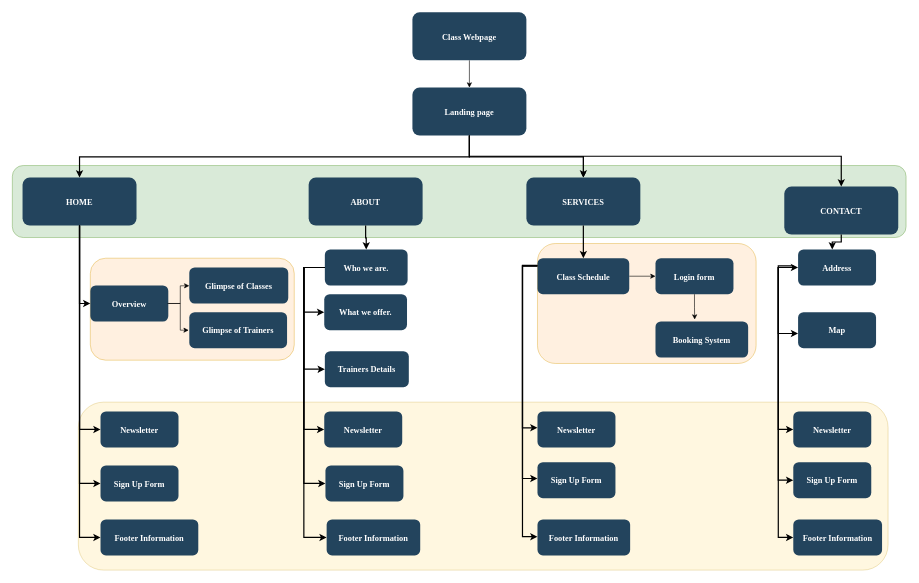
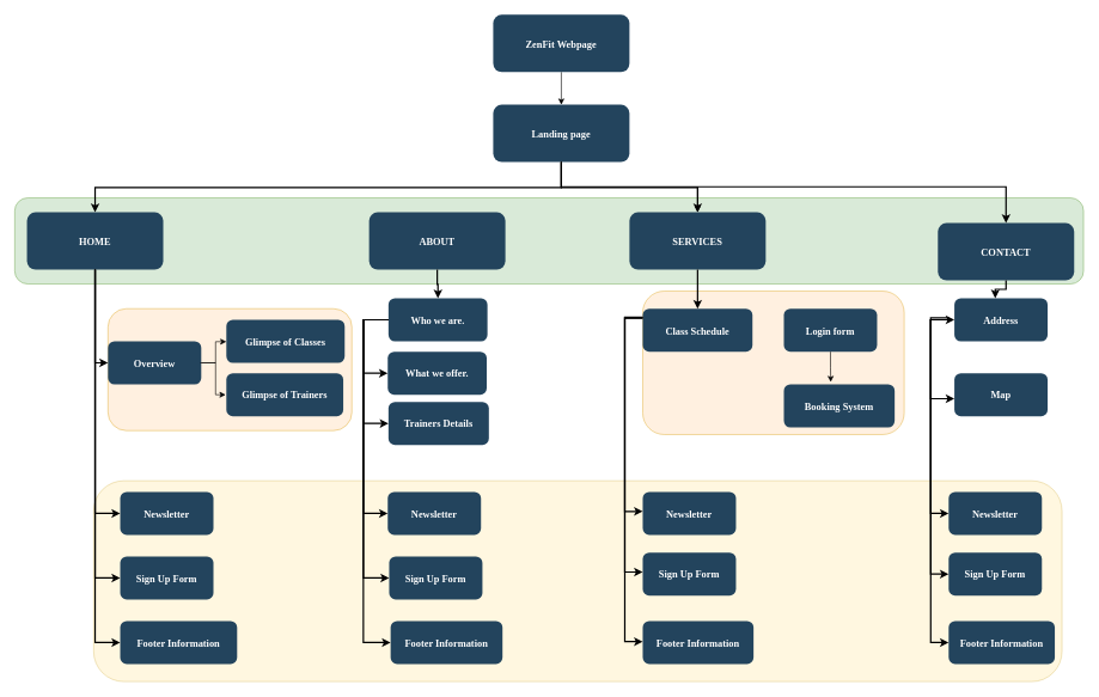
  <mxCell id="0" />
  <mxCell id="1" parent="0" />
  <mxCell id="2" value="" style="rounded=1;whiteSpace=wrap;html=1;fillColor=#ffe6cc;strokeColor=#d79b00;opacity=60;" vertex="1" parent="1"><mxGeometry x="895.5" y="405.5" width="364.5" height="200" as="geometry" /></mxCell>
  <mxCell id="3" value="" style="rounded=1;whiteSpace=wrap;html=1;fillColor=#ffe6cc;strokeColor=#d79b00;opacity=60;" vertex="1" parent="1"><mxGeometry x="150" y="430" width="340" height="170" as="geometry" /></mxCell>
  <mxCell id="4" value="" style="rounded=1;whiteSpace=wrap;html=1;fillColor=#d5e8d4;strokeColor=#82b366;opacity=90;" vertex="1" parent="1"><mxGeometry x="20" y="275.5" width="1490" height="120" as="geometry" /></mxCell>
  <mxCell id="5" value="" style="rounded=1;whiteSpace=wrap;html=1;fillColor=#fff2cc;strokeColor=#d6b656;gradientColor=none;opacity=60;" vertex="1" parent="1"><mxGeometry x="130" y="670" width="1350" height="280" as="geometry" /></mxCell>
  <mxCell id="6" value="Landing page" style="rounded=1;fillColor=#23445D;gradientColor=none;strokeColor=none;fontColor=#FFFFFF;fontStyle=1;fontFamily=Tahoma;fontSize=14" parent="1" vertex="1"><mxGeometry x="687" y="145.5" width="190" height="80" as="geometry" /></mxCell>
  <mxCell id="7" value="CONTACT" style="rounded=1;fillColor=#23445D;gradientColor=none;strokeColor=none;fontColor=#FFFFFF;fontStyle=1;fontFamily=Tahoma;fontSize=14" parent="1" vertex="1"><mxGeometry x="1307" y="310.5" width="190" height="80" as="geometry" /></mxCell>
  <mxCell id="8" value="" style="edgeStyle=elbowEdgeStyle;elbow=vertical;strokeWidth=2;rounded=0" parent="1" source="6" target="7" edge="1"><mxGeometry x="337" y="215.5" width="100" height="100" as="geometry"><mxPoint x="267" y="275.5" as="sourcePoint" /><mxPoint x="367" y="175.5" as="targetPoint" /><Array as="points"><mxPoint x="970" y="260" /></Array></mxGeometry></mxCell>
  <mxCell id="9" value="SERVICES" style="rounded=1;fillColor=#23445D;gradientColor=none;strokeColor=none;fontColor=#FFFFFF;fontStyle=1;fontFamily=Tahoma;fontSize=14" parent="1" vertex="1"><mxGeometry x="877" y="295.5" width="190" height="80" as="geometry" /></mxCell>
  <mxCell id="10" value="ABOUT" style="rounded=1;fillColor=#23445D;gradientColor=none;strokeColor=none;fontColor=#FFFFFF;fontStyle=1;fontFamily=Tahoma;fontSize=14" parent="1" vertex="1"><mxGeometry x="514" y="295.5" width="190" height="80" as="geometry" /></mxCell>
  <mxCell id="11" value="HOME" style="rounded=1;fillColor=#23445D;gradientColor=none;strokeColor=none;fontColor=#FFFFFF;fontStyle=1;fontFamily=Tahoma;fontSize=14" parent="1" vertex="1"><mxGeometry x="37" y="295.5" width="190" height="80" as="geometry" /></mxCell>
  <mxCell id="12" style="edgeStyle=orthogonalEdgeStyle;rounded=0;orthogonalLoop=1;jettySize=auto;html=1;exitX=1;exitY=0.5;exitDx=0;exitDy=0;" edge="1" parent="1" source="13" target="14"><mxGeometry relative="1" as="geometry"><Array as="points"><mxPoint x="300" y="506" /><mxPoint x="300" y="476" /></Array></mxGeometry></mxCell>
  <mxCell id="13" value="Overview" style="rounded=1;fillColor=#23445D;gradientColor=none;strokeColor=none;fontColor=#FFFFFF;fontStyle=1;fontFamily=Tahoma;fontSize=14" parent="1" vertex="1"><mxGeometry x="150" y="475.5" width="130" height="60" as="geometry" /></mxCell>
  <mxCell id="14" value="Glimpse of Classes" style="rounded=1;fillColor=#23445D;gradientColor=none;strokeColor=none;fontColor=#FFFFFF;fontStyle=1;fontFamily=Tahoma;fontSize=14" parent="1" vertex="1"><mxGeometry x="315" y="445.5" width="165" height="60" as="geometry" /></mxCell>
  <mxCell id="15" value="Glimpse of Trainers" style="rounded=1;fillColor=#23445D;gradientColor=none;strokeColor=none;fontColor=#FFFFFF;fontStyle=1;fontFamily=Tahoma;fontSize=14" parent="1" vertex="1"><mxGeometry x="315" y="520" width="163" height="60" as="geometry" /></mxCell>
  <mxCell id="16" value="Newsletter" style="rounded=1;fillColor=#23445D;gradientColor=none;strokeColor=none;fontColor=#FFFFFF;fontStyle=1;fontFamily=Tahoma;fontSize=14" parent="1" vertex="1"><mxGeometry x="167" y="685.5" width="130" height="60" as="geometry" /></mxCell>
  <mxCell id="17" value="Sign Up Form" style="rounded=1;fillColor=#23445D;gradientColor=none;strokeColor=none;fontColor=#FFFFFF;fontStyle=1;fontFamily=Tahoma;fontSize=14" parent="1" vertex="1"><mxGeometry x="167" y="775.5" width="130" height="60" as="geometry" /></mxCell>
  <mxCell id="18" value="Footer Information" style="rounded=1;fillColor=#23445D;gradientColor=none;strokeColor=none;fontColor=#FFFFFF;fontStyle=1;fontFamily=Tahoma;fontSize=14" parent="1" vertex="1"><mxGeometry x="167" y="865.5" width="163" height="60" as="geometry" /></mxCell>
  <mxCell id="19" value="Who we are." style="rounded=1;fillColor=#23445D;gradientColor=none;strokeColor=none;fontColor=#FFFFFF;fontStyle=1;fontFamily=Tahoma;fontSize=14" parent="1" vertex="1"><mxGeometry x="541" y="415.5" width="138" height="60" as="geometry" /></mxCell>
- <mxCell id="20" value="Trainers Details" style="rounded=1;fillColor=#23445D;gradientColor=none;strokeColor=none;fontColor=#FFFFFF;fontStyle=1;fontFamily=Tahoma;fontSize=14" parent="1" vertex="1"><mxGeometry x="541" y="585" width="140" height="60" as="geometry" /></mxCell>
+ <mxCell id="20" value="Trainers Details" style="rounded=1;fillColor=#23445D;gradientColor=none;strokeColor=none;fontColor=#FFFFFF;fontStyle=1;fontFamily=Tahoma;fontSize=14" parent="1" vertex="1"><mxGeometry x="541" y="560" width="140" height="60" as="geometry" /></mxCell>
  <mxCell id="21" value="Sign Up Form" style="rounded=1;fillColor=#23445D;gradientColor=none;strokeColor=none;fontColor=#FFFFFF;fontStyle=1;fontFamily=Tahoma;fontSize=14" parent="1" vertex="1"><mxGeometry x="542" y="775.5" width="130" height="60" as="geometry" /></mxCell>
  <mxCell id="22" value="Newsletter" style="rounded=1;fillColor=#23445D;gradientColor=none;strokeColor=none;fontColor=#FFFFFF;fontStyle=1;fontFamily=Tahoma;fontSize=14" parent="1" vertex="1"><mxGeometry x="540" y="685.5" width="130" height="60" as="geometry" /></mxCell>
- <mxCell id="23" style="edgeStyle=orthogonalEdgeStyle;rounded=0;orthogonalLoop=1;jettySize=auto;html=1;exitX=1;exitY=0.5;exitDx=0;exitDy=0;entryX=0;entryY=0.5;entryDx=0;entryDy=0;" edge="1" parent="1" source="24" target="26"><mxGeometry relative="1" as="geometry" /></mxCell>
  <mxCell id="24" value="Class Schedule" style="rounded=1;fillColor=#23445D;gradientColor=none;strokeColor=none;fontColor=#FFFFFF;fontStyle=1;fontFamily=Tahoma;fontSize=14" parent="1" vertex="1"><mxGeometry x="895.5" y="430" width="153" height="60" as="geometry" /></mxCell>
  <mxCell id="25" value="Booking System" style="rounded=1;fillColor=#23445D;gradientColor=none;strokeColor=none;fontColor=#FFFFFF;fontStyle=1;fontFamily=Tahoma;fontSize=14" parent="1" vertex="1"><mxGeometry x="1092.25" y="535.5" width="154.5" height="60" as="geometry" /></mxCell>
  <mxCell id="26" value="Login form" style="rounded=1;fillColor=#23445D;gradientColor=none;strokeColor=none;fontColor=#FFFFFF;fontStyle=1;fontFamily=Tahoma;fontSize=14" parent="1" vertex="1"><mxGeometry x="1092.25" y="430" width="130" height="60" as="geometry" /></mxCell>
  <mxCell id="27" value="Address" style="rounded=1;fillColor=#23445D;gradientColor=none;strokeColor=none;fontColor=#FFFFFF;fontStyle=1;fontFamily=Tahoma;fontSize=14" parent="1" vertex="1"><mxGeometry x="1330" y="415.5" width="130" height="60" as="geometry" /></mxCell>
  <mxCell id="28" value="Map" style="rounded=1;fillColor=#23445D;gradientColor=none;strokeColor=none;fontColor=#FFFFFF;fontStyle=1;fontFamily=Tahoma;fontSize=14" parent="1" vertex="1"><mxGeometry x="1330" y="520" width="130" height="60" as="geometry" /></mxCell>
  <mxCell id="29" value="" style="edgeStyle=elbowEdgeStyle;elbow=vertical;strokeWidth=2;rounded=0;" parent="1" source="6" target="9" edge="1"><mxGeometry x="347" y="225.5" width="100" height="100" as="geometry"><mxPoint x="792" y="235.5" as="sourcePoint" /><mxPoint x="1397" y="305.5" as="targetPoint" /></mxGeometry></mxCell>
  <mxCell id="30" value="" style="edgeStyle=elbowEdgeStyle;elbow=vertical;strokeWidth=2;rounded=0" parent="1" source="6" target="11" edge="1"><mxGeometry x="-23" y="135.5" width="100" height="100" as="geometry"><mxPoint x="-93" y="195.5" as="sourcePoint" /><mxPoint x="7" y="95.5" as="targetPoint" /></mxGeometry></mxCell>
  <mxCell id="31" value="" style="edgeStyle=elbowEdgeStyle;elbow=horizontal;strokeWidth=2;rounded=0" parent="1" source="11" target="13" edge="1"><mxGeometry x="-23" y="135.5" width="100" height="100" as="geometry"><mxPoint x="-93" y="195.5" as="sourcePoint" /><mxPoint x="7" y="95.5" as="targetPoint" /><Array as="points"><mxPoint x="132" y="395.5" /></Array></mxGeometry></mxCell>
  <mxCell id="32" value="" style="edgeStyle=elbowEdgeStyle;elbow=horizontal;strokeWidth=2;rounded=0" parent="1" source="11" target="16" edge="1"><mxGeometry x="-23" y="135.5" width="100" height="100" as="geometry"><mxPoint x="-93" y="195.5" as="sourcePoint" /><mxPoint x="7" y="95.5" as="targetPoint" /><Array as="points"><mxPoint x="132" y="535.5" /></Array></mxGeometry></mxCell>
  <mxCell id="33" value="" style="edgeStyle=elbowEdgeStyle;elbow=horizontal;strokeWidth=2;rounded=0" parent="1" source="11" target="17" edge="1"><mxGeometry x="-23" y="135.5" width="100" height="100" as="geometry"><mxPoint x="-93" y="195.5" as="sourcePoint" /><mxPoint x="7" y="95.5" as="targetPoint" /><Array as="points"><mxPoint x="132" y="575.5" /></Array></mxGeometry></mxCell>
  <mxCell id="34" value="" style="edgeStyle=elbowEdgeStyle;elbow=horizontal;strokeWidth=2;rounded=0" parent="1" source="11" target="18" edge="1"><mxGeometry x="-23" y="135.5" width="100" height="100" as="geometry"><mxPoint x="-93" y="195.5" as="sourcePoint" /><mxPoint x="7" y="95.5" as="targetPoint" /><Array as="points"><mxPoint x="132" y="625.5" /></Array></mxGeometry></mxCell>
  <mxCell id="35" value="" style="edgeStyle=elbowEdgeStyle;elbow=horizontal;strokeWidth=2;rounded=0;entryX=0;entryY=0.5;entryDx=0;entryDy=0;" parent="1" source="19" target="20" edge="1"><mxGeometry x="-23" y="135.5" width="100" height="100" as="geometry"><mxPoint x="-84" y="195.5" as="sourcePoint" /><mxPoint x="530" y="600" as="targetPoint" /><Array as="points"><mxPoint x="506" y="495.5" /></Array></mxGeometry></mxCell>
  <mxCell id="36" value="" style="edgeStyle=elbowEdgeStyle;elbow=horizontal;strokeWidth=2;rounded=0" parent="1" source="19" target="21" edge="1"><mxGeometry x="-23" y="135.5" width="100" height="100" as="geometry"><mxPoint x="-84" y="195.5" as="sourcePoint" /><mxPoint x="16" y="95.5" as="targetPoint" /><Array as="points"><mxPoint x="506" y="535.5" /></Array></mxGeometry></mxCell>
  <mxCell id="37" value="" style="edgeStyle=elbowEdgeStyle;elbow=horizontal;strokeWidth=2;rounded=0" parent="1" source="19" target="22" edge="1"><mxGeometry x="-23" y="135.5" width="100" height="100" as="geometry"><mxPoint x="-84" y="195.5" as="sourcePoint" /><mxPoint x="16" y="95.5" as="targetPoint" /><Array as="points"><mxPoint x="506" y="575.5" /></Array></mxGeometry></mxCell>
  <mxCell id="38" value="" style="edgeStyle=elbowEdgeStyle;elbow=horizontal;strokeWidth=2;rounded=0" parent="1" target="27" edge="1"><mxGeometry x="-23" y="135.5" width="100" height="100" as="geometry"><mxPoint x="1322" y="445.5" as="sourcePoint" /><mxPoint x="7" y="95.5" as="targetPoint" /><Array as="points"><mxPoint x="1297" y="495.5" /></Array></mxGeometry></mxCell>
  <mxCell id="39" value="" style="edgeStyle=elbowEdgeStyle;elbow=horizontal;strokeWidth=2;rounded=0" parent="1" target="28" edge="1"><mxGeometry x="-23" y="135.5" width="100" height="100" as="geometry"><mxPoint x="1322" y="445.5" as="sourcePoint" /><mxPoint x="7" y="95.5" as="targetPoint" /><Array as="points"><mxPoint x="1297" y="555.5" /></Array></mxGeometry></mxCell>
  <mxCell id="40" value="" style="edgeStyle=elbowEdgeStyle;elbow=horizontal;strokeWidth=2;rounded=0" parent="1" edge="1"><mxGeometry x="-23" y="135.5" width="100" height="100" as="geometry"><mxPoint x="1322" y="445.5" as="sourcePoint" /><mxPoint x="1322" y="715.5" as="targetPoint" /><Array as="points"><mxPoint x="1297" y="585.5" /></Array></mxGeometry></mxCell>
  <mxCell id="41" value="" style="edgeStyle=elbowEdgeStyle;elbow=vertical;strokeWidth=2;rounded=0" parent="1" source="10" target="19" edge="1"><mxGeometry x="-23" y="135.5" width="100" height="100" as="geometry"><mxPoint x="-93" y="195.5" as="sourcePoint" /><mxPoint x="7" y="95.5" as="targetPoint" /></mxGeometry></mxCell>
  <mxCell id="42" value="" style="edgeStyle=elbowEdgeStyle;elbow=vertical;strokeWidth=2;rounded=0" parent="1" source="9" target="24" edge="1"><mxGeometry x="-23" y="135.5" width="100" height="100" as="geometry"><mxPoint x="-93" y="195.5" as="sourcePoint" /><mxPoint x="7" y="95.5" as="targetPoint" /></mxGeometry></mxCell>
  <mxCell id="43" value="" style="edgeStyle=elbowEdgeStyle;elbow=vertical;strokeWidth=2;rounded=0" parent="1" source="7" edge="1"><mxGeometry x="-23" y="135.5" width="100" height="100" as="geometry"><mxPoint x="-93" y="195.5" as="sourcePoint" /><mxPoint x="1387" y="415.5" as="targetPoint" /></mxGeometry></mxCell>
  <mxCell id="44" style="edgeStyle=orthogonalEdgeStyle;rounded=0;orthogonalLoop=1;jettySize=auto;html=1;exitX=0.5;exitY=1;exitDx=0;exitDy=0;entryX=0.5;entryY=0;entryDx=0;entryDy=0;" edge="1" parent="1" source="45" target="6"><mxGeometry relative="1" as="geometry" /></mxCell>
- <mxCell id="45" value="Class Webpage" style="rounded=1;fillColor=#23445D;gradientColor=none;strokeColor=none;fontColor=#FFFFFF;fontStyle=1;fontFamily=Tahoma;fontSize=14" vertex="1" parent="1"><mxGeometry x="687" y="20" width="190" height="80" as="geometry" /></mxCell>
+ <mxCell id="45" value="ZenFit Webpage" style="rounded=1;fillColor=#23445D;gradientColor=none;strokeColor=none;fontColor=#FFFFFF;fontStyle=1;fontFamily=Tahoma;fontSize=14" vertex="1" parent="1"><mxGeometry x="687" y="20" width="190" height="80" as="geometry" /></mxCell>
  <mxCell id="46" value="" style="edgeStyle=elbowEdgeStyle;elbow=horizontal;strokeWidth=2;rounded=0;entryX=0;entryY=0.5;entryDx=0;entryDy=0;" edge="1" parent="1" target="47"><mxGeometry x="-23" y="135.5" width="100" height="100" as="geometry"><mxPoint x="527" y="445.5" as="sourcePoint" /><mxPoint x="527" y="740" as="targetPoint" /><Array as="points"><mxPoint x="506" y="520" /><mxPoint x="506" y="575" /></Array></mxGeometry></mxCell>
  <mxCell id="47" value="Footer Information" style="rounded=1;fillColor=#23445D;gradientColor=none;strokeColor=none;fontColor=#FFFFFF;fontStyle=1;fontFamily=Tahoma;fontSize=14" vertex="1" parent="1"><mxGeometry x="544" y="865.5" width="156" height="60" as="geometry" /></mxCell>
  <mxCell id="48" value="" style="endArrow=classic;html=1;rounded=0;entryX=0.5;entryY=0;entryDx=0;entryDy=0;" edge="1" parent="1" target="9"><mxGeometry width="50" height="50" relative="1" as="geometry"><mxPoint x="972" y="260" as="sourcePoint" /><mxPoint x="900" y="300" as="targetPoint" /></mxGeometry></mxCell>
  <mxCell id="49" value="Sign Up Form" style="rounded=1;fillColor=#23445D;gradientColor=none;strokeColor=none;fontColor=#FFFFFF;fontStyle=1;fontFamily=Tahoma;fontSize=14" vertex="1" parent="1"><mxGeometry x="1322" y="770" width="130" height="60" as="geometry" /></mxCell>
  <mxCell id="50" value="Newsletter" style="rounded=1;fillColor=#23445D;gradientColor=none;strokeColor=none;fontColor=#FFFFFF;fontStyle=1;fontFamily=Tahoma;fontSize=14" vertex="1" parent="1"><mxGeometry x="1322" y="685.5" width="130" height="60" as="geometry" /></mxCell>
  <mxCell id="51" value="Footer Information" style="rounded=1;fillColor=#23445D;gradientColor=none;strokeColor=none;fontColor=#FFFFFF;fontStyle=1;fontFamily=Tahoma;fontSize=14" vertex="1" parent="1"><mxGeometry x="1322" y="865.5" width="148" height="60" as="geometry" /></mxCell>
  <mxCell id="52" value="" style="edgeStyle=elbowEdgeStyle;elbow=horizontal;strokeWidth=2;rounded=0;entryX=0;entryY=0.5;entryDx=0;entryDy=0;" edge="1" parent="1" target="49"><mxGeometry x="-23" y="135.5" width="100" height="100" as="geometry"><mxPoint x="1322" y="445.5" as="sourcePoint" /><mxPoint x="1322" y="715" as="targetPoint" /><Array as="points"><mxPoint x="1297" y="585" /></Array></mxGeometry></mxCell>
  <mxCell id="53" value="" style="edgeStyle=elbowEdgeStyle;elbow=horizontal;strokeWidth=2;rounded=0;entryX=0;entryY=0.5;entryDx=0;entryDy=0;" edge="1" parent="1" target="51"><mxGeometry x="-23" y="135.5" width="100" height="100" as="geometry"><mxPoint x="1322" y="442.75" as="sourcePoint" /><mxPoint x="1322" y="808.25" as="targetPoint" /><Array as="points"><mxPoint x="1297" y="582.25" /></Array></mxGeometry></mxCell>
  <mxCell id="54" value="Sign Up Form" style="rounded=1;fillColor=#23445D;gradientColor=none;strokeColor=none;fontColor=#FFFFFF;fontStyle=1;fontFamily=Tahoma;fontSize=14" vertex="1" parent="1"><mxGeometry x="895.5" y="770" width="130" height="60" as="geometry" /></mxCell>
  <mxCell id="55" value="Newsletter" style="rounded=1;fillColor=#23445D;gradientColor=none;strokeColor=none;fontColor=#FFFFFF;fontStyle=1;fontFamily=Tahoma;fontSize=14" vertex="1" parent="1"><mxGeometry x="895.5" y="685.5" width="130" height="60" as="geometry" /></mxCell>
  <mxCell id="56" value="Footer Information" style="rounded=1;fillColor=#23445D;gradientColor=none;strokeColor=none;fontColor=#FFFFFF;fontStyle=1;fontFamily=Tahoma;fontSize=14" vertex="1" parent="1"><mxGeometry x="895.5" y="865.5" width="154.5" height="60" as="geometry" /></mxCell>
  <mxCell id="57" value="" style="edgeStyle=elbowEdgeStyle;elbow=horizontal;strokeWidth=2;rounded=0" edge="1" parent="1"><mxGeometry x="-23" y="135.5" width="100" height="100" as="geometry"><mxPoint x="895.5" y="443.25" as="sourcePoint" /><mxPoint x="895.5" y="712.75" as="targetPoint" /><Array as="points"><mxPoint x="870.5" y="582.75" /></Array></mxGeometry></mxCell>
  <mxCell id="58" value="" style="edgeStyle=elbowEdgeStyle;elbow=horizontal;strokeWidth=2;rounded=0;entryX=0;entryY=0.5;entryDx=0;entryDy=0;" edge="1" parent="1"><mxGeometry x="-23" y="135.5" width="100" height="100" as="geometry"><mxPoint x="895.5" y="442.75" as="sourcePoint" /><mxPoint x="895.5" y="797.25" as="targetPoint" /><Array as="points"><mxPoint x="870.5" y="582.25" /></Array></mxGeometry></mxCell>
  <mxCell id="59" value="" style="edgeStyle=elbowEdgeStyle;elbow=horizontal;strokeWidth=2;rounded=0;entryX=0;entryY=0.5;entryDx=0;entryDy=0;" edge="1" parent="1"><mxGeometry x="-23" y="135.5" width="100" height="100" as="geometry"><mxPoint x="895.5" y="442" as="sourcePoint" /><mxPoint x="895.5" y="894.25" as="targetPoint" /><Array as="points"><mxPoint x="870.5" y="581.5" /></Array></mxGeometry></mxCell>
  <mxCell id="60" style="edgeStyle=orthogonalEdgeStyle;rounded=0;orthogonalLoop=1;jettySize=auto;html=1;exitX=1;exitY=0.5;exitDx=0;exitDy=0;entryX=0;entryY=0.5;entryDx=0;entryDy=0;" edge="1" parent="1"><mxGeometry relative="1" as="geometry"><mxPoint x="278.52" y="505.5" as="sourcePoint" /><mxPoint x="314" y="550" as="targetPoint" /><Array as="points"><mxPoint x="300" y="506" /><mxPoint x="300" y="550" /></Array></mxGeometry></mxCell>
  <mxCell id="61" style="edgeStyle=orthogonalEdgeStyle;rounded=0;orthogonalLoop=1;jettySize=auto;html=1;exitX=0.5;exitY=1;exitDx=0;exitDy=0;entryX=0.423;entryY=-0.054;entryDx=0;entryDy=0;entryPerimeter=0;" edge="1" parent="1" source="26" target="25"><mxGeometry relative="1" as="geometry"><mxPoint x="1145" y="510" as="targetPoint" /></mxGeometry></mxCell>
  <mxCell id="62" value="What we offer." style="rounded=1;fillColor=#23445D;gradientColor=none;strokeColor=none;fontColor=#FFFFFF;fontStyle=1;fontFamily=Tahoma;fontSize=14" vertex="1" parent="1"><mxGeometry x="540" y="490" width="138" height="60" as="geometry" /></mxCell>
  <mxCell id="63" value="" style="edgeStyle=elbowEdgeStyle;elbow=horizontal;strokeWidth=2;rounded=0;entryX=0;entryY=0.5;entryDx=0;entryDy=0;" edge="1" parent="1" target="62"><mxGeometry x="-23" y="135.5" width="100" height="100" as="geometry"><mxPoint x="541" y="445.5" as="sourcePoint" /><mxPoint x="537" y="527.5" as="targetPoint" /><Array as="points"><mxPoint x="506" y="495" /></Array></mxGeometry></mxCell>
